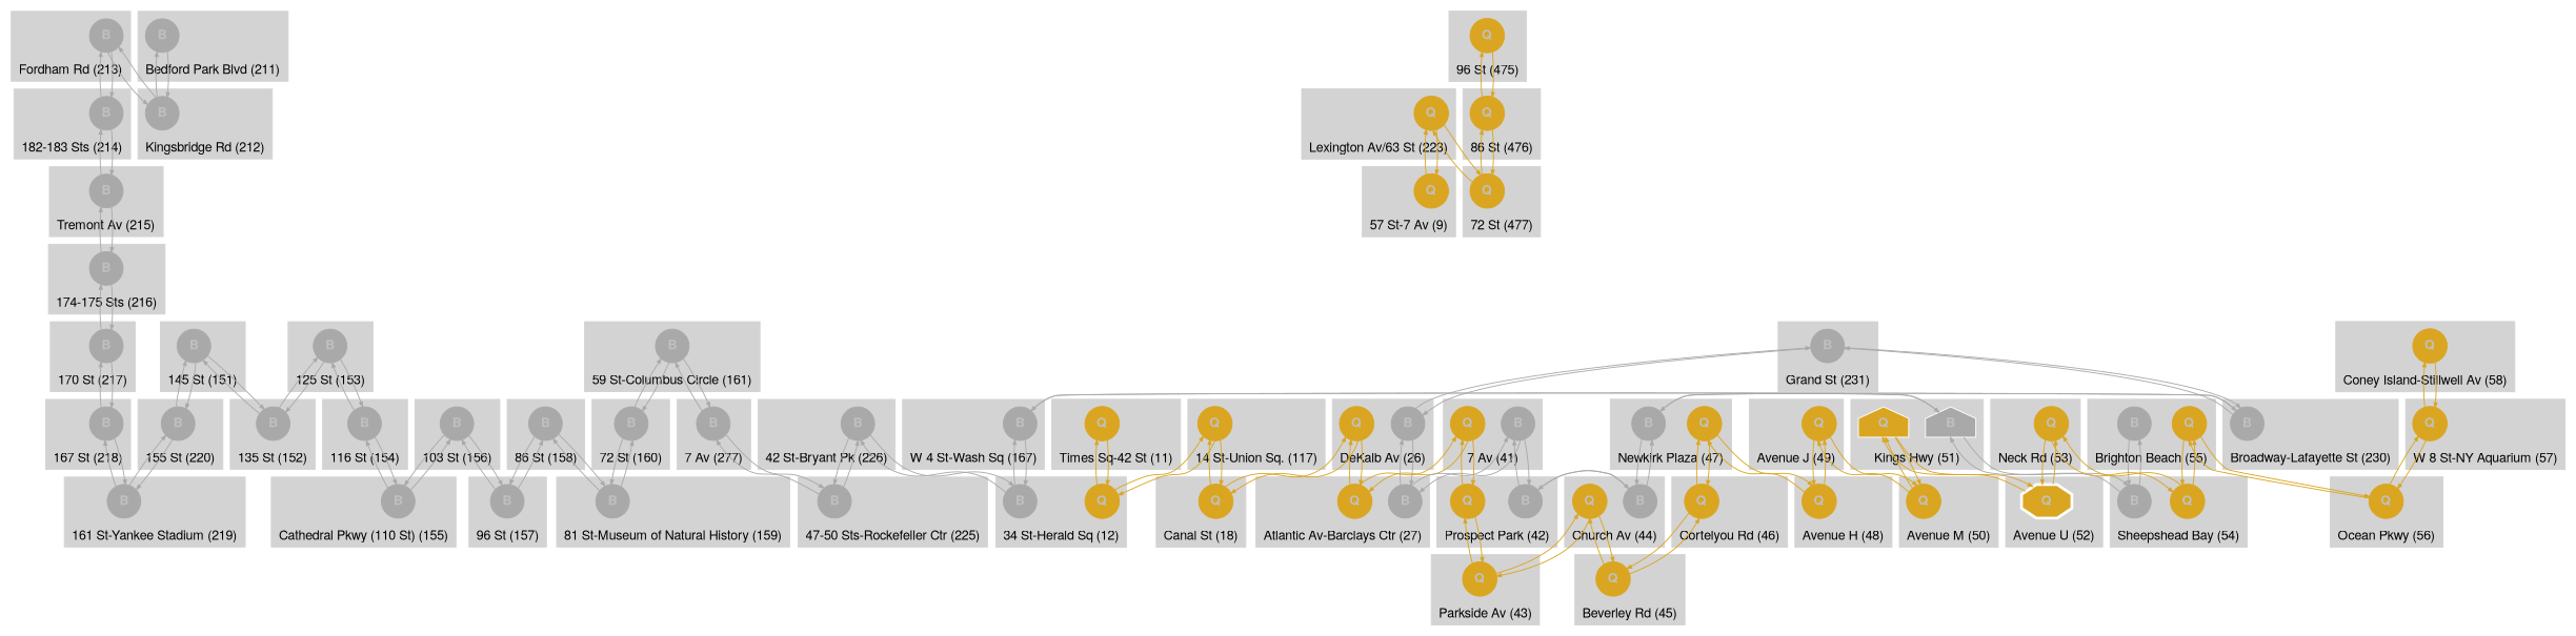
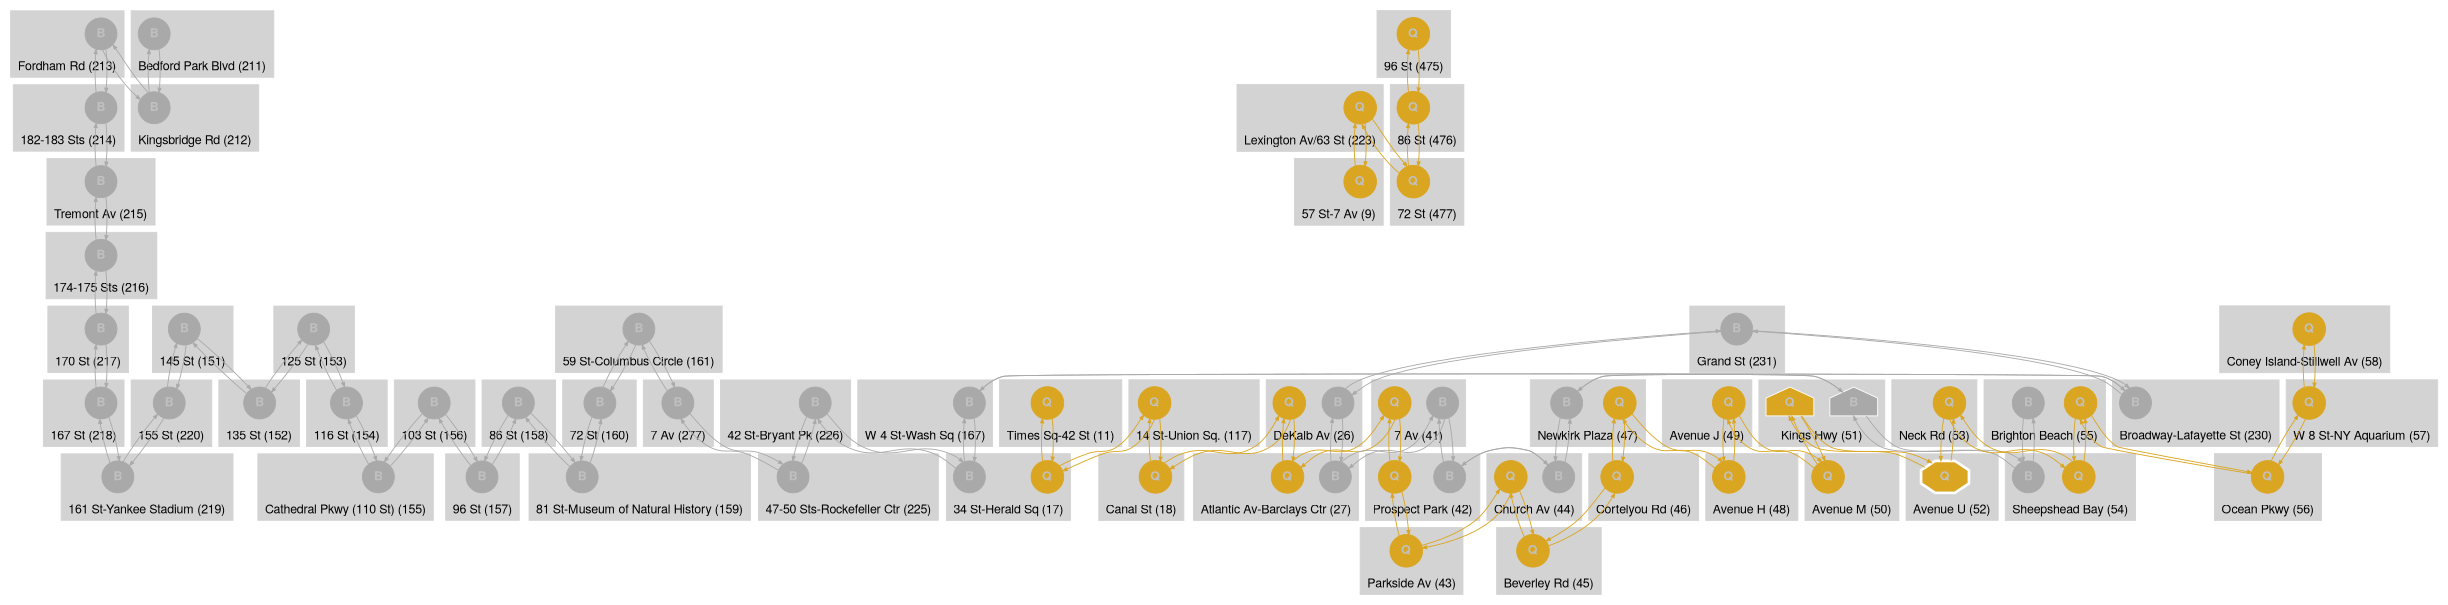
  digraph {
    fontname="Helvetica,Arial,sans-serif"
    node [color=darkgray fillcolor=darkgray fontcolor=gray fontname="Helvetica,Arial,sans-serif bold" labelloc=c penwidth=1 shape=circle style=filled]
    edge [arrowsize=0.5 color=darkgray fontcolor=darkgray fontname="Helvetica,Arial,sans-serif" fontsize=8 penwidth=1]
    n1 [label=B]
    n2 [label=B]
    n3 [label=B]
    n4 [label=B]
    n5 [label=B]
    n6 [label=B]
    n7 [label=B]
    n8 [label=B]
    n9 [label=B]
    n10 [label=B]
    n11 [label=B]
    n12 [label=B]
    n13 [label=B]
    n14 [label=B]
    n15 [label=B]
    n16 [label=B]
    n17 [label=B]
    n18 [label=B]
    n19 [label=B]
    n20 [label=B]
    n21 [label=B]
    n22 [label=B]
    n23 [label=B]
    n24 [label=B]
    n25 [label=B]
    n26 [label=B]
    n27 [label=B]
    n28 [label=B]
    n29 [color=goldenrod fillcolor=goldenrod label=Q]
    n30 [label=B]
    n31 [color=goldenrod fillcolor=goldenrod label=Q]
    n32 [label=B]
    n33 [color=goldenrod fillcolor=goldenrod label=Q]
    n34 [color=white label=B shape=house]
    n35 [color=white fillcolor=goldenrod label=Q shape=house]
    n36 [label=B]
    n37 [color=goldenrod fillcolor=goldenrod label=Q]
    n38 [label=B]
    n39 [color=goldenrod fillcolor=goldenrod label=Q]
    n40 [label=B]
    n41 [color=goldenrod fillcolor=goldenrod label=Q]
    n42 [label=B]
    n43 [color=goldenrod fillcolor=goldenrod label=Q]
    n44 [color=goldenrod fillcolor=goldenrod label=Q]
    n45 [label=B]
    n46 [color=goldenrod fillcolor=goldenrod label=Q]
    n47 [color=goldenrod fillcolor=goldenrod label=Q]
    n48 [color=goldenrod fillcolor=goldenrod label=Q]
    n49 [color=goldenrod fillcolor=goldenrod label=Q]
    n50 [color=goldenrod fillcolor=goldenrod label=Q]
    n51 [color=goldenrod fillcolor=goldenrod label=Q]
    n52 [color=goldenrod fillcolor=goldenrod label=Q]
    n53 [label=B]
    n54 [color=goldenrod fillcolor=goldenrod label=Q]
    n55 [color=goldenrod fillcolor=goldenrod label=Q]
    n56 [color=goldenrod fillcolor=goldenrod label=Q]
    n57 [color=goldenrod fillcolor=goldenrod label=Q]
    n58 [color=goldenrod fillcolor=goldenrod label=Q]
    n59 [color=goldenrod fillcolor=goldenrod label=Q]
    n60 [color=goldenrod fillcolor=goldenrod label=Q]
    n61 [color=white fillcolor=goldenrod label=Q penwidth=3 shape=octagon]
    n62 [color=goldenrod fillcolor=goldenrod label=Q]
    n63 [color=goldenrod fillcolor=goldenrod label=Q]
    n64 [color=goldenrod fillcolor=goldenrod label=Q]
    n65 [color=goldenrod fillcolor=goldenrod label=Q]
    n66 [color=goldenrod fillcolor=goldenrod label=Q]
    subgraph cluster_1 {
      color=lightgrey
      label="125 St (153)"
      labelloc=b
      style=filled
      n1
    }
    subgraph cluster_2 {
      color=lightgrey
      label="145 St (151)"
      labelloc=b
      style=filled
      n2
    }
    subgraph cluster_3 {
      color=lightgrey
      label="59 St-Columbus Circle (161)"
      labelloc=b
      style=filled
      n3
    }
    subgraph cluster_4 {
      color=lightgrey
      label="W 4 St-Wash Sq (167)"
      labelloc=b
      style=filled
      n4
    }
    subgraph cluster_5 {
      color=lightgrey
      label="135 St (152)"
      labelloc=b
      style=filled
      n5
    }
    subgraph cluster_6 {
      color=lightgrey
      label="116 St (154)"
      labelloc=b
      style=filled
      n6
    }
    subgraph cluster_7 {
      color=lightgrey
      label="Cathedral Pkwy (110 St) (155)"
      labelloc=b
      style=filled
      n7
    }
    subgraph cluster_8 {
      color=lightgrey
      label="103 St (156)"
      labelloc=b
      style=filled
      n8
    }
    subgraph cluster_9 {
      color=lightgrey
      label="96 St (157)"
      labelloc=b
      style=filled
      n9
    }
    subgraph cluster_10 {
      color=lightgrey
      label="86 St (158)"
      labelloc=b
      style=filled
      n10
    }
    subgraph cluster_11 {
      color=lightgrey
      label="81 St-Museum of Natural History (159)"
      labelloc=b
      style=filled
      n11
    }
    subgraph cluster_12 {
      color=lightgrey
      label="72 St (160)"
      labelloc=b
      style=filled
      n12
    }
    subgraph cluster_13 {
      color=lightgrey
      label="Bedford Park Blvd (211)"
      labelloc=b
      style=filled
      n13
    }
    subgraph cluster_14 {
      color=lightgrey
      label="Kingsbridge Rd (212)"
      labelloc=b
      style=filled
      n14
    }
    subgraph cluster_15 {
      color=lightgrey
      label="Fordham Rd (213)"
      labelloc=b
      style=filled
      n15
    }
    subgraph cluster_16 {
      color=lightgrey
      label="182-183 Sts (214)"
      labelloc=b
      style=filled
      n16
    }
    subgraph cluster_17 {
      color=lightgrey
      label="Tremont Av (215)"
      labelloc=b
      style=filled
      n17
    }
    subgraph cluster_18 {
      color=lightgrey
      label="174-175 Sts (216)"
      labelloc=b
      style=filled
      n18
    }
    subgraph cluster_19 {
      color=lightgrey
      label="170 St (217)"
      labelloc=b
      style=filled
      n19
    }
    subgraph cluster_20 {
      color=lightgrey
      label="167 St (218)"
      labelloc=b
      style=filled
      n20
    }
    subgraph cluster_21 {
      color=lightgrey
      label="155 St (220)"
      labelloc=b
      style=filled
      n21
    }
    subgraph cluster_22 {
      color=lightgrey
      label="Grand St (231)"
      labelloc=b
      style=filled
      n22
    }
    subgraph cluster_23 {
      color=lightgrey
      label="161 St-Yankee Stadium (219)"
      labelloc=b
      style=filled
      n23
    }
    subgraph cluster_24 {
      color=lightgrey
      label="7 Av (277)"
      labelloc=b
      style=filled
      n24
    }
    subgraph cluster_25 {
      color=lightgrey
      label="47-50 Sts-Rockefeller Ctr (225)"
      labelloc=b
      style=filled
      n25
    }
    subgraph cluster_26 {
      color=lightgrey
      label="42 St-Bryant Pk (226)"
      labelloc=b
      style=filled
      n26
    }
    subgraph cluster_27 {
      color=lightgrey
      label="Broadway-Lafayette St (230)"
      labelloc=b
      style=filled
      n27
    }
    subgraph cluster_28 {
      color=lightgrey
      label="7 Av (41)"
      labelloc=b
      style=filled
      n28
      n29
    }
    subgraph cluster_29 {
      color=lightgrey
      label="Church Av (44)"
      labelloc=b
      style=filled
      n30
      n31
    }
    subgraph cluster_30 {
      color=lightgrey
      label="Newkirk Plaza (47)"
      labelloc=b
      style=filled
      n32
      n33
    }
    subgraph cluster_31 {
      color=lightgrey
      label="Kings Hwy (51)"
      labelloc=b
      style=filled
      n34
      n35
    }
    subgraph cluster_32 {
      color=lightgrey
      label="Sheepshead Bay (54)"
      labelloc=b
      style=filled
      n36
      n37
    }
    subgraph cluster_33 {
      color=lightgrey
      label="Brighton Beach (55)"
      labelloc=b
      style=filled
      n38
      n39
    }
    subgraph cluster_34 {
      color=lightgrey
      label="DeKalb Av (26)"
      labelloc=b
      style=filled
      n40
      n41
    }
    subgraph cluster_35 {
      color=lightgrey
      label="Prospect Park (42)"
      labelloc=b
      style=filled
      n42
      n43
    }
    subgraph cluster_36 {
      color=lightgrey
      label="Coney Island-Stillwell Av (58)"
      labelloc=b
      style=filled
      n44
    }
    subgraph cluster_37 {
      color=lightgrey
      label="Atlantic Av-Barclays Ctr (27)"
      labelloc=b
      style=filled
      n45
      n46
    }
    subgraph cluster_38 {
      color=lightgrey
      label="W 8 St-NY Aquarium (57)"
      labelloc=b
      style=filled
      n47
    }
    subgraph cluster_39 {
      color=lightgrey
      label="Lexington Av/63 St (223)"
      labelloc=b
      style=filled
      n48
    }
    subgraph cluster_40 {
      color=lightgrey
      label="14 St-Union Sq. (117)"
      labelloc=b
      style=filled
      n49
    }
    subgraph cluster_41 {
      color=lightgrey
      label="Times Sq-42 St (11)"
      labelloc=b
      style=filled
      n50
    }
    subgraph cluster_42 {
      color=lightgrey
      label="57 St-7 Av (9)"
      labelloc=b
      style=filled
      n51
    }
    subgraph cluster_43 {
      color=lightgrey
-     label="34 St-Herald Sq (12)"
+     label="34 St-Herald Sq (17)"
      labelloc=b
      style=filled
      n52
      n53
    }
    subgraph cluster_44 {
      color=lightgrey
      label="Parkside Av (43)"
      labelloc=b
      style=filled
      n54
    }
    subgraph cluster_45 {
      color=lightgrey
      label="96 St (475)"
      labelloc=b
      style=filled
      n55
    }
    subgraph cluster_46 {
      color=lightgrey
      label="Beverley Rd (45)"
      labelloc=b
      style=filled
      n56
    }
    subgraph cluster_47 {
      color=lightgrey
      label="Cortelyou Rd (46)"
      labelloc=b
      style=filled
      n57
    }
    subgraph cluster_48 {
      color=lightgrey
      label="Avenue H (48)"
      labelloc=b
      style=filled
      n58
    }
    subgraph cluster_49 {
      color=lightgrey
      label="Avenue J (49)"
      labelloc=b
      style=filled
      n59
    }
    subgraph cluster_50 {
      color=lightgrey
      label="Avenue M (50)"
      labelloc=b
      style=filled
      n60
    }
    subgraph cluster_51 {
      color=lightgrey
      label="Avenue U (52)"
      labelloc=b
      style=filled
      n61
    }
    subgraph cluster_52 {
      color=lightgrey
      label="Neck Rd (53)"
      labelloc=b
      style=filled
      n62
    }
    subgraph cluster_53 {
      color=lightgrey
      label="Ocean Pkwy (56)"
      labelloc=b
      style=filled
      n63
    }
    subgraph cluster_54 {
      color=lightgrey
      label="86 St (476)"
      labelloc=b
      style=filled
      n64
    }
    subgraph cluster_55 {
      color=lightgrey
      label="72 St (477)"
      labelloc=b
      style=filled
      n65
    }
    subgraph cluster_56 {
      color=lightgrey
      label="Canal St (18)"
      labelloc=b
      style=filled
      n66
    }
    n1 -> n5
    n1 -> n6
    n2 -> n5
    n2 -> n21
    n3 -> n12
    n3 -> n24
    n4 -> n27
    n4 -> n53
    n5 -> n1
    n5 -> n2
    n6 -> n1
    n6 -> n7
    n7 -> n6
    n7 -> n8
    n8 -> n7
    n8 -> n9
    n9 -> n8
    n9 -> n10
    n10 -> n9
    n10 -> n11
    n11 -> n10
    n11 -> n12
    n12 -> n3
    n12 -> n11
    n13 -> n14
    n14 -> n13
    n14 -> n15
    n15 -> n14
    n15 -> n16
    n16 -> n15
    n16 -> n17
    n17 -> n16
    n17 -> n18
    n18 -> n17
    n18 -> n19
    n19 -> n18
    n19 -> n20
    n20 -> n19
    n20 -> n23
    n21 -> n2
    n21 -> n23
    n22 -> n27
    n22 -> n40
    n23 -> n20
    n23 -> n21
    n24 -> n3
    n24 -> n25
    n25 -> n24
    n25 -> n26
    n26 -> n25
    n26 -> n53
    n27 -> n4
    n27 -> n22
    n28 -> n42
    n28 -> n45
    n29 -> n43 [color=goldenrod fontcolor=goldenrod]
    n29 -> n46 [color=goldenrod fontcolor=goldenrod]
    n30 -> n32
    n30 -> n42
    n31 -> n54 [color=goldenrod fontcolor=goldenrod]
    n31 -> n56 [color=goldenrod fontcolor=goldenrod]
    n32 -> n30
    n32 -> n34
    n33 -> n57 [color=goldenrod fontcolor=goldenrod]
    n33 -> n58 [color=goldenrod fontcolor=goldenrod]
    n34 -> n32
    n34 -> n36
    n35 -> n60 [color=goldenrod fontcolor=goldenrod]
    n35 -> n61 [color=goldenrod fontcolor=goldenrod]
    n36 -> n34
    n36 -> n38
    n37 -> n39 [color=goldenrod fontcolor=goldenrod]
    n37 -> n62 [color=goldenrod fontcolor=goldenrod]
    n38 -> n36
    n39 -> n37 [color=goldenrod fontcolor=goldenrod]
    n39 -> n63 [color=goldenrod fontcolor=goldenrod]
    n40 -> n22
    n40 -> n45
    n41 -> n46 [color=goldenrod fontcolor=goldenrod]
    n41 -> n66 [color=goldenrod fontcolor=goldenrod]
    n42 -> n28
    n42 -> n30
    n43 -> n29 [color=goldenrod fontcolor=goldenrod]
    n43 -> n54 [color=goldenrod fontcolor=goldenrod]
    n44 -> n47 [color=goldenrod fontcolor=goldenrod]
    n45 -> n28
    n45 -> n40
    n46 -> n29 [color=goldenrod fontcolor=goldenrod]
    n46 -> n41 [color=goldenrod fontcolor=goldenrod]
    n47 -> n44 [color=goldenrod fontcolor=goldenrod]
    n47 -> n63 [color=goldenrod fontcolor=goldenrod]
    n48 -> n51 [color=goldenrod fontcolor=goldenrod]
    n48 -> n65 [color=goldenrod fontcolor=goldenrod]
    n49 -> n52 [color=goldenrod fontcolor=goldenrod]
    n49 -> n66 [color=goldenrod fontcolor=goldenrod]
    n50 -> n52 [color=goldenrod fontcolor=goldenrod]
    n51 -> n48 [color=goldenrod fontcolor=goldenrod]
    n52 -> n49 [color=goldenrod fontcolor=goldenrod]
    n52 -> n50 [color=goldenrod fontcolor=goldenrod]
    n53 -> n4
    n53 -> n26
    n54 -> n31 [color=goldenrod fontcolor=goldenrod]
    n54 -> n43 [color=goldenrod fontcolor=goldenrod]
    n55 -> n64 [color=goldenrod fontcolor=goldenrod]
    n56 -> n31 [color=goldenrod fontcolor=goldenrod]
    n56 -> n57 [color=goldenrod fontcolor=goldenrod]
    n57 -> n33 [color=goldenrod fontcolor=goldenrod]
    n57 -> n56 [color=goldenrod fontcolor=goldenrod]
    n58 -> n33 [color=goldenrod fontcolor=goldenrod]
    n58 -> n59 [color=goldenrod fontcolor=goldenrod]
    n59 -> n58 [color=goldenrod fontcolor=goldenrod]
    n59 -> n60 [color=goldenrod fontcolor=goldenrod]
    n60 -> n35 [color=goldenrod fontcolor=goldenrod]
    n60 -> n59 [color=goldenrod fontcolor=goldenrod]
    n61 -> n35 [color=goldenrod fontcolor=goldenrod]
    n61 -> n62 [color=goldenrod fontcolor=goldenrod]
    n62 -> n37 [color=goldenrod fontcolor=goldenrod]
    n62 -> n61 [color=goldenrod fontcolor=goldenrod]
    n63 -> n39 [color=goldenrod fontcolor=goldenrod]
    n63 -> n47 [color=goldenrod fontcolor=goldenrod]
    n64 -> n55 [color=goldenrod fontcolor=goldenrod]
    n64 -> n65 [color=goldenrod fontcolor=goldenrod]
    n65 -> n48 [color=goldenrod fontcolor=goldenrod]
    n65 -> n64 [color=goldenrod fontcolor=goldenrod]
    n66 -> n41 [color=goldenrod fontcolor=goldenrod]
    n66 -> n49 [color=goldenrod fontcolor=goldenrod]
  }
